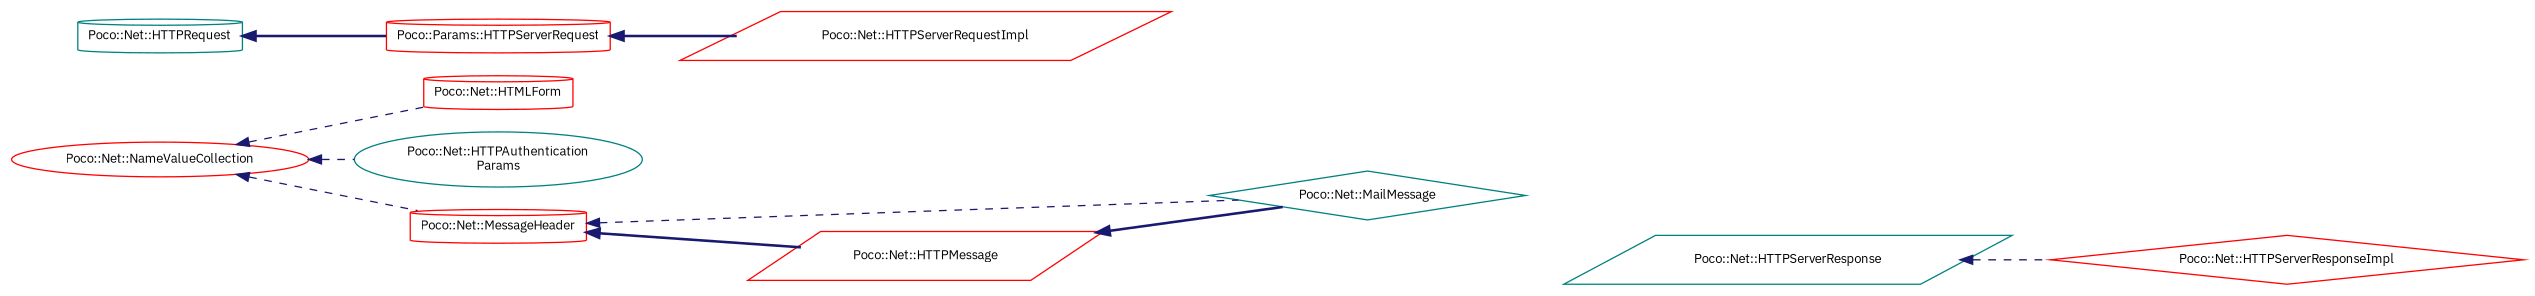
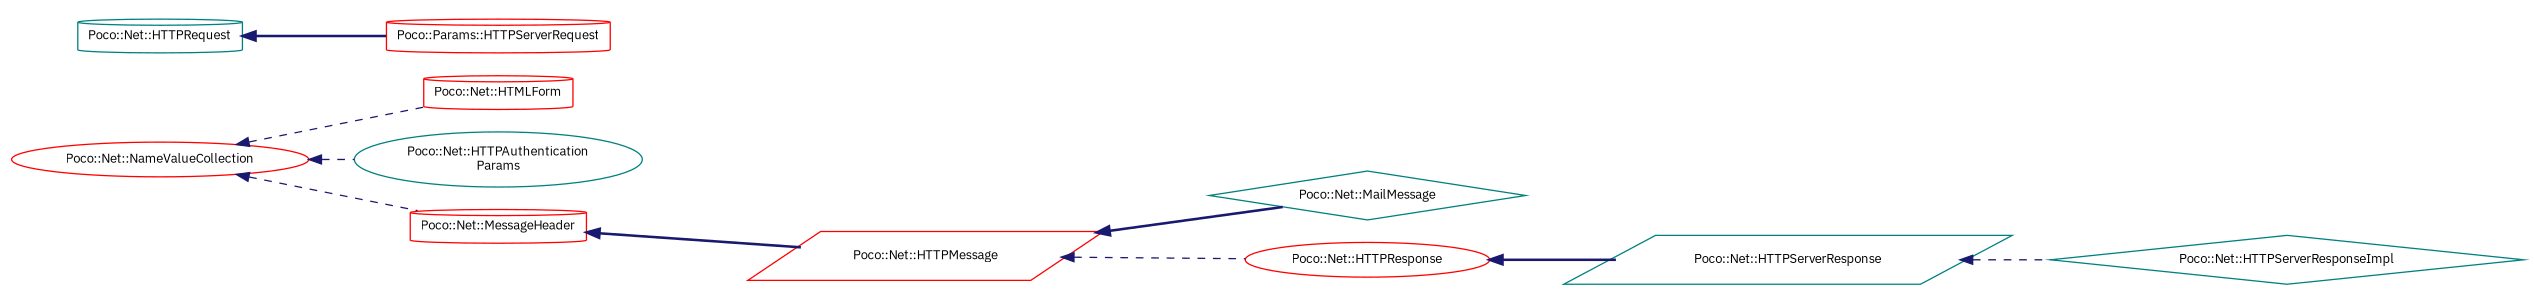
  digraph {
    fontname="IBM Plex Sans"
    rankdir=LR
    node [color=red fillcolor=white fontname="IBM Plex Sans" fontsize=10 shape=cylinder style=filled]
    edge [color=midnightblue dir=back fontname="IBM Plex Sans" fontsize=10 labelfontname=Helvetica labelfontsize=10 style=dashed]
    n1 [height=0.2 label="Poco::Net::NameValueCollection" shape=ellipse width=0.4]
    n2 [height=0.2 label="Poco::Net::HTMLForm" width=0.4]
    n3 [color=teal height=0.2 label="Poco::Net::HTTPAuthentication\lParams" shape=ellipse width=0.4]
    n4 [height=0.2 label="Poco::Net::MessageHeader" width=0.4]
    n5 [height=0.2 label="Poco::Net::HTTPMessage" shape=parallelogram width=0.4]
    n6 [color=teal height=0.2 label="Poco::Net::MailMessage" shape=diamond width=0.4]
+   n7 [height=0.2 label="Poco::Net::HTTPResponse" shape=ellipse width=0.4]
    n8 [color=teal height=0.2 label="Poco::Net::HTTPRequest" width=0.4]
    n9 [height=0.2 label="Poco::Params::HTTPServerRequest" width=0.4]
    n10 [color=teal height=0.2 label="Poco::Net::HTTPServerResponse" shape=parallelogram width=0.4]
-   n11 [height=0.2 label="Poco::Net::HTTPServerRequestImpl" shape=parallelogram width=0.4]
-   n12 [height=0.2 label="Poco::Net::HTTPServerResponseImpl" shape=diamond width=0.4]
+   n12 [color=teal height=0.2 label="Poco::Net::HTTPServerResponseImpl" shape=diamond width=0.4]
    n1 -> n2
    n1 -> n3
    n1 -> n4
    n4 -> n5 [style=bold]
-   n4 -> n6
    n5 -> n6 [style=bold]
+   n5 -> n7
+   n7 -> n10 [style=bold]
    n8 -> n9 [style=bold]
-   n9 -> n11 [style=bold]
    n10 -> n12
  }
